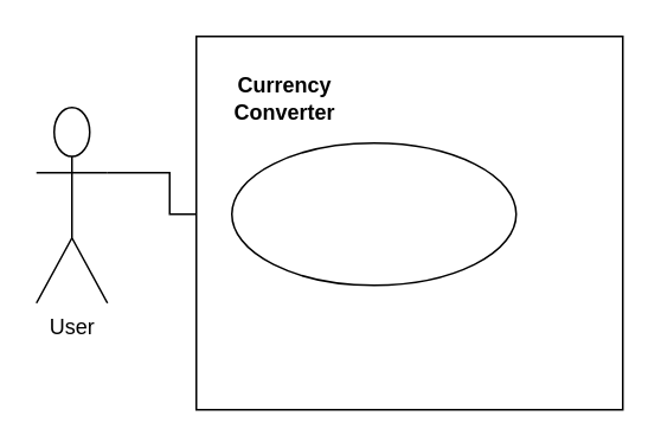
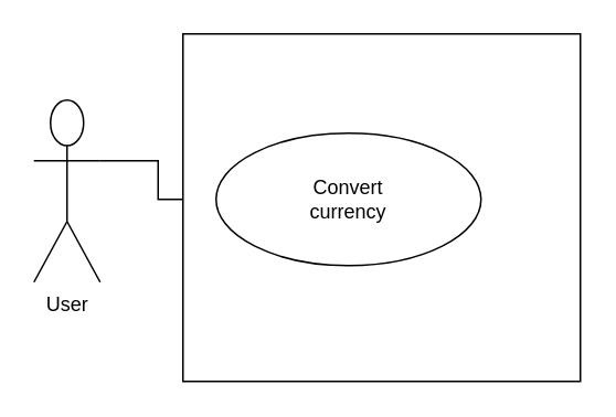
  <mxCell id="0" />
  <mxCell id="1" parent="0" />
  <mxCell id="2" style="edgeStyle=orthogonalEdgeStyle;rounded=0;orthogonalLoop=1;jettySize=auto;html=1;exitX=1;exitY=0.333;exitDx=0;exitDy=0;exitPerimeter=0;" edge="1" parent="1" source="3" target="6"><mxGeometry relative="1" as="geometry" /></mxCell>
  <mxCell id="3" value="User" style="shape=umlActor;verticalLabelPosition=bottom;verticalAlign=top;html=1;outlineConnect=0;" vertex="1" parent="1"><mxGeometry x="20" y="60" width="40" height="110" as="geometry" /></mxCell>
  <mxCell id="4" value="" style="rounded=0;whiteSpace=wrap;html=1;" vertex="1" parent="1"><mxGeometry x="110" y="20" width="240" height="210" as="geometry" /></mxCell>
- <mxCell id="5" value="&lt;b&gt;Currency Converter&lt;/b&gt;" style="text;html=1;strokeColor=none;fillColor=none;align=center;verticalAlign=middle;whiteSpace=wrap;rounded=0;" vertex="1" parent="1"><mxGeometry x="130" y="40" width="60" height="30" as="geometry" /></mxCell>
  <mxCell id="6" value="" style="ellipse;whiteSpace=wrap;html=1;" vertex="1" parent="1"><mxGeometry x="130" y="80" width="160" height="80" as="geometry" /></mxCell>
+ <mxCell id="7" value="Convert currency" style="text;html=1;strokeColor=none;fillColor=none;align=center;verticalAlign=middle;whiteSpace=wrap;rounded=0;" vertex="1" parent="1"><mxGeometry x="180" y="105" width="60" height="30" as="geometry" /></mxCell>
